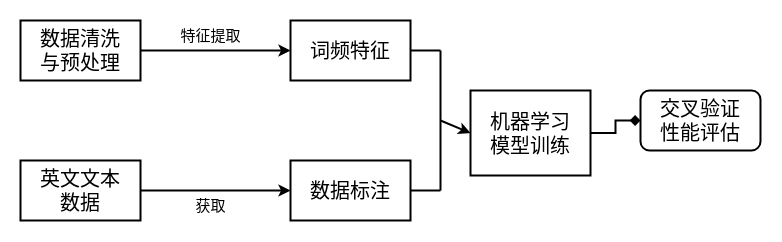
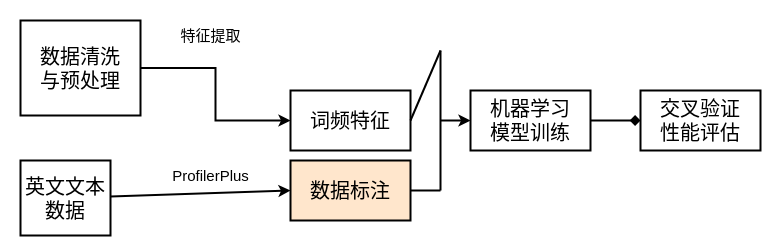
  <mxCell id="0" />
  <mxCell id="1" parent="0" />
  <mxCell id="2" style="edgeStyle=orthogonalEdgeStyle;rounded=0;orthogonalLoop=1;jettySize=auto;html=1;exitX=1;exitY=0.5;exitDx=0;exitDy=0;entryX=0;entryY=0.5;entryDx=0;entryDy=0;strokeWidth=2;" parent="1" source="3" target="5" edge="1"><mxGeometry relative="1" as="geometry" /></mxCell>
- <mxCell id="3" value="数据清洗&lt;br&gt;与预处理" style="rounded=0;whiteSpace=wrap;html=1;fontSize=20;strokeWidth=2;" parent="1" vertex="1"><mxGeometry x="20" y="20" width="120" height="60" as="geometry" /></mxCell>
- <mxCell id="4" value="英文文本&lt;br&gt;数据" style="rounded=0;whiteSpace=wrap;html=1;fontSize=20;strokeWidth=2;" parent="1" vertex="1"><mxGeometry x="20" y="160" width="120" height="60" as="geometry" /></mxCell>
- <mxCell id="5" value="词频特征" style="rounded=0;whiteSpace=wrap;html=1;fontSize=20;strokeWidth=2;" parent="1" vertex="1"><mxGeometry x="290" y="20" width="120" height="60" as="geometry" /></mxCell>
- <mxCell id="6" value="数据标注" style="rounded=0;whiteSpace=wrap;html=1;fontSize=20;strokeWidth=2;" parent="1" vertex="1"><mxGeometry x="290" y="160" width="120" height="60" as="geometry" /></mxCell>
+ <mxCell id="3" value="数据清洗&lt;br&gt;与预处理" style="rounded=0;whiteSpace=wrap;html=1;fontSize=20;strokeWidth=2;" parent="1" vertex="1"><mxGeometry x="20" y="20" width="120" height="95" as="geometry" /></mxCell>
+ <mxCell id="4" value="英文文本&lt;br&gt;数据" style="rounded=0;whiteSpace=wrap;html=1;fontSize=20;strokeWidth=2;" parent="1" vertex="1"><mxGeometry x="20" y="160" width="90" height="75" as="geometry" /></mxCell>
+ <mxCell id="5" value="词频特征" style="rounded=0;whiteSpace=wrap;html=1;fontSize=20;strokeWidth=2;" parent="1" vertex="1"><mxGeometry x="290" y="90" width="120" height="60" as="geometry" /></mxCell>
+ <mxCell id="6" value="数据标注" style="rounded=0;whiteSpace=wrap;html=1;fontSize=20;strokeWidth=2;fillColor=#ffe6cc;" parent="1" vertex="1"><mxGeometry x="290" y="160" width="120" height="60" as="geometry" /></mxCell>
  <mxCell id="7" style="edgeStyle=orthogonalEdgeStyle;rounded=0;orthogonalLoop=1;jettySize=auto;html=1;entryX=0;entryY=0.5;entryDx=0;entryDy=0;strokeWidth=2;endArrow=diamond;" parent="1" source="8" target="9" edge="1"><mxGeometry relative="1" as="geometry" /></mxCell>
- <mxCell id="8" value="机器学习&lt;br&gt;模型训练" style="rounded=0;whiteSpace=wrap;html=1;fontSize=20;strokeWidth=2;" parent="1" vertex="1"><mxGeometry x="470" y="90" width="120" height="85" as="geometry" /></mxCell>
- <mxCell id="9" value="交叉验证&lt;br&gt;性能评估" style="whiteSpace=wrap;html=1;fontSize=20;strokeWidth=2;rounded=1;" parent="1" vertex="1"><mxGeometry x="640" y="90" width="120" height="60" as="geometry" /></mxCell>
+ <mxCell id="8" value="机器学习&lt;br&gt;模型训练" style="rounded=0;whiteSpace=wrap;html=1;fontSize=20;strokeWidth=2;" parent="1" vertex="1"><mxGeometry x="470" y="90" width="120" height="60" as="geometry" /></mxCell>
+ <mxCell id="9" value="交叉验证&lt;br&gt;性能评估" style="rounded=0;whiteSpace=wrap;html=1;fontSize=20;strokeWidth=2;" parent="1" vertex="1"><mxGeometry x="640" y="90" width="120" height="60" as="geometry" /></mxCell>
  <mxCell id="10" value="" style="endArrow=classic;html=1;rounded=0;entryX=0;entryY=0.5;entryDx=0;entryDy=0;strokeWidth=2;" parent="1" source="4" target="6" edge="1"><mxGeometry width="50" height="50" relative="1" as="geometry"><mxPoint x="280" y="180" as="sourcePoint" /><mxPoint x="330" y="130" as="targetPoint" /></mxGeometry></mxCell>
  <mxCell id="11" value="" style="endArrow=none;html=1;rounded=0;strokeWidth=2;" parent="1" edge="1"><mxGeometry width="50" height="50" relative="1" as="geometry"><mxPoint x="440" y="190" as="sourcePoint" /><mxPoint x="440" y="50" as="targetPoint" /></mxGeometry></mxCell>
  <mxCell id="12" value="" style="endArrow=none;html=1;rounded=0;exitX=1;exitY=0.5;exitDx=0;exitDy=0;strokeWidth=2;" parent="1" source="6" edge="1"><mxGeometry width="50" height="50" relative="1" as="geometry"><mxPoint x="640" y="270" as="sourcePoint" /><mxPoint x="440" y="190" as="targetPoint" /></mxGeometry></mxCell>
  <mxCell id="13" value="" style="endArrow=none;html=1;rounded=0;exitX=1;exitY=0.5;exitDx=0;exitDy=0;strokeWidth=2;" parent="1" source="5" edge="1"><mxGeometry width="50" height="50" relative="1" as="geometry"><mxPoint x="470" y="50" as="sourcePoint" /><mxPoint x="440" y="50" as="targetPoint" /></mxGeometry></mxCell>
  <mxCell id="14" value="" style="endArrow=classic;html=1;rounded=0;entryX=0;entryY=0.5;entryDx=0;entryDy=0;strokeWidth=2;" parent="1" target="8" edge="1"><mxGeometry width="50" height="50" relative="1" as="geometry"><mxPoint x="440" y="120" as="sourcePoint" /><mxPoint x="490" y="50" as="targetPoint" /></mxGeometry></mxCell>
- <mxCell id="16" value="获取" style="text;html=1;align=center;verticalAlign=middle;resizable=0;points=[];autosize=1;strokeColor=none;fillColor=none;fontSize=15;strokeWidth=2;" parent="1" vertex="1"><mxGeometry x="185" y="190" width="50" height="30" as="geometry" /></mxCell>
+ <mxCell id="15" value="ProfilerPlus" style="text;html=1;align=center;verticalAlign=middle;resizable=0;points=[];autosize=1;strokeColor=none;fillColor=none;fontSize=15;strokeWidth=2;" parent="1" vertex="1"><mxGeometry x="160" y="160" width="100" height="30" as="geometry" /></mxCell>
  <mxCell id="17" value="特征提取" style="text;html=1;align=center;verticalAlign=middle;resizable=0;points=[];autosize=1;strokeColor=none;fillColor=none;fontSize=15;strokeWidth=2;" parent="1" vertex="1"><mxGeometry x="170" y="20" width="80" height="30" as="geometry" /></mxCell>
